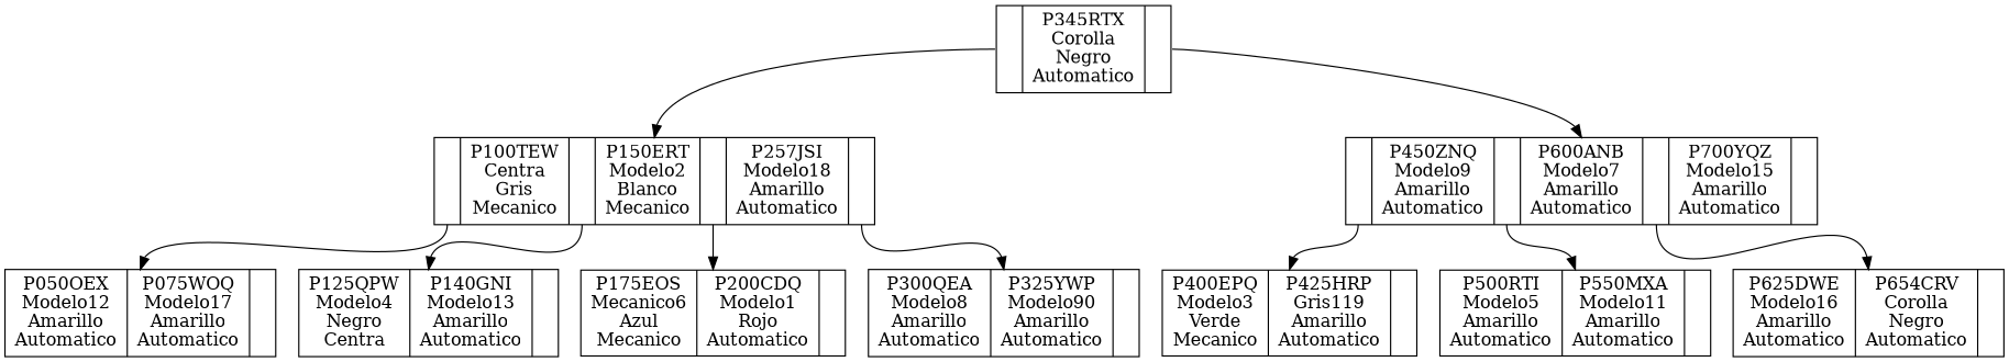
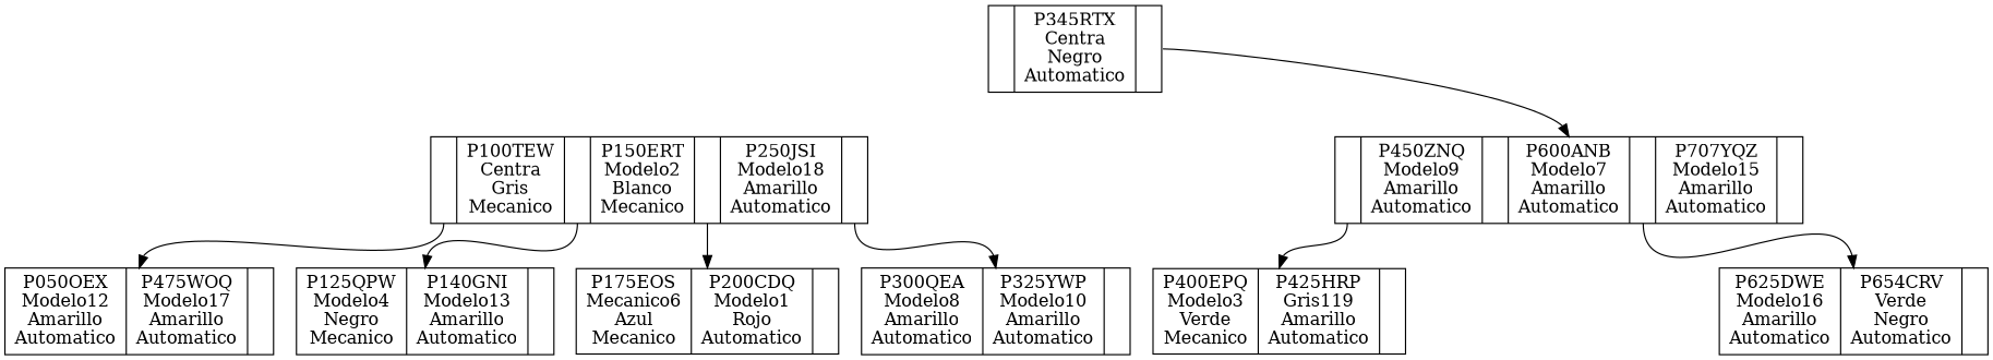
  digraph {
    rankdir=TB
    node [shape=record]
    edge [headport=n]
-   n1 [label="<8256878>|<9165536>P345RTX&#92;nCorolla&#92;nNegro&#92;nAutomatico|<15101735>"]
-   n2 [label="<22133694>|<9877815>P100TEW&#92;nCentra&#92;nGris&#92;nMecanico|<3812447>|<28633448>P150ERT&#92;nModelo2&#92;nBlanco&#92;nMecanico|<25043435>|<948338>P257JSI&#92;nModelo18&#92;nAmarillo&#92;nAutomatico|<32372408>"]
-   n3 [label="<30369269>|<6562917>P450ZNQ&#92;nModelo9&#92;nAmarillo&#92;nAutomatico|<30185256>|<3458357>P600ANB&#92;nModelo7&#92;nAmarillo&#92;nAutomatico|<9892107>|<29010736>P700YQZ&#92;nModelo15&#92;nAmarillo&#92;nAutomatico|<1709560>"]
-   n4 [label="<30324036>P050OEX&#92;nModelo12&#92;nAmarillo&#92;nAutomatico|<24359791>P075WOQ&#92;nModelo17&#92;nAmarillo&#92;nAutomatico|"]
-   n5 [label="<14647771>P125QPW&#92;nModelo4&#92;nNegro&#92;nCentra|<4322382>P140GNI&#92;nModelo13&#92;nAmarillo&#92;nAutomatico|"]
+   n1 [label="<8256878>|<9165536>P345RTX&#92;nCentra&#92;nNegro&#92;nAutomatico|<15101735>"]
+   n2 [label="<22133694>|<9877815>P100TEW&#92;nCentra&#92;nGris&#92;nMecanico|<3812447>|<28633448>P150ERT&#92;nModelo2&#92;nBlanco&#92;nMecanico|<25043435>|<948338>P250JSI&#92;nModelo18&#92;nAmarillo&#92;nAutomatico|<32372408>"]
+   n3 [label="<30369269>|<6562917>P450ZNQ&#92;nModelo9&#92;nAmarillo&#92;nAutomatico|<30185256>|<3458357>P600ANB&#92;nModelo7&#92;nAmarillo&#92;nAutomatico|<9892107>|<29010736>P707YQZ&#92;nModelo15&#92;nAmarillo&#92;nAutomatico|<1709560>"]
+   n4 [label="<30324036>P050OEX&#92;nModelo12&#92;nAmarillo&#92;nAutomatico|<24359791>P475WOQ&#92;nModelo17&#92;nAmarillo&#92;nAutomatico|"]
+   n5 [label="<14647771>P125QPW&#92;nModelo4&#92;nNegro&#92;nMecanico|<4322382>P140GNI&#92;nModelo13&#92;nAmarillo&#92;nAutomatico|"]
    n6 [label="<2426455>P175EOS&#92;nMecanico6&#92;nAzul&#92;nMecanico|<15279671>P200CDQ&#92;nModelo1&#92;nRojo&#92;nAutomatico|"]
-   n7 [label="<1878504>P300QEA&#92;nModelo8&#92;nAmarillo&#92;nAutomatico|<32427489>P325YWP&#92;nModelo90&#92;nAmarillo&#92;nAutomatico|"]
+   n7 [label="<1878504>P300QEA&#92;nModelo8&#92;nAmarillo&#92;nAutomatico|<32427489>P325YWP&#92;nModelo10&#92;nAmarillo&#92;nAutomatico|"]
    n8 [label="<6906659>P400EPQ&#92;nModelo3&#92;nVerde&#92;nMecanico|<21684172>P425HRP&#92;nGris119&#92;nAmarillo&#92;nAutomatico|"]
-   n9 [label="<27073342>P500RTI&#92;nModelo5&#92;nAmarillo&#92;nAutomatico|<30175584>P550MXA&#92;nModelo11&#92;nAmarillo&#92;nAutomatico|"]
-   n10 [label="<11365569>P625DWE&#92;nModelo16&#92;nAmarillo&#92;nAutomatico|<19428199>P654CRV&#92;nCorolla&#92;nNegro&#92;nAutomatico|"]
-   n1 -> n2 [tailport=8256878]
+   n10 [label="<11365569>P625DWE&#92;nModelo16&#92;nAmarillo&#92;nAutomatico|<19428199>P654CRV&#92;nVerde&#92;nNegro&#92;nAutomatico|"]
    n1 -> n3 [tailport=15101735]
    n2 -> n4 [tailport=22133694]
    n2 -> n5 [tailport=3812447]
    n2 -> n6 [tailport=25043435]
    n2 -> n7 [tailport=32372408]
    n3 -> n8 [tailport=30369269]
-   n3 -> n9 [tailport=30185256]
    n3 -> n10 [tailport=9892107]
  }
